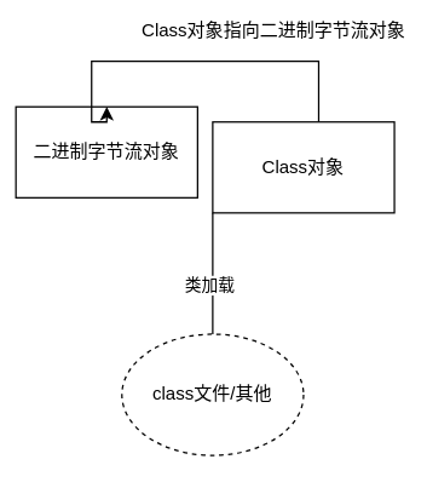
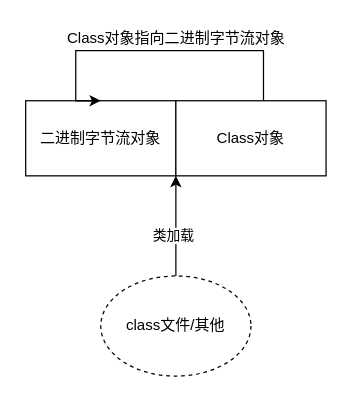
  <mxCell id="0" />
  <mxCell id="1" parent="0" />
- <mxCell id="2" value="二进制字节流对象" style="rounded=0;whiteSpace=wrap;html=1;" vertex="1" parent="1"><mxGeometry x="10" y="70" width="120" height="60" as="geometry" /></mxCell>
+ <mxCell id="2" value="二进制字节流对象" style="rounded=0;whiteSpace=wrap;html=1;" vertex="1" parent="1"><mxGeometry x="20" y="80" width="120" height="60" as="geometry" /></mxCell>
  <mxCell id="3" style="edgeStyle=orthogonalEdgeStyle;rounded=0;orthogonalLoop=1;jettySize=auto;html=1;entryX=0.5;entryY=0;entryDx=0;entryDy=0;" edge="1" parent="1" source="4" target="2"><mxGeometry relative="1" as="geometry"><Array as="points"><mxPoint x="210" y="40" /><mxPoint x="60" y="40" /><mxPoint x="60" y="80" /></Array></mxGeometry></mxCell>
  <mxCell id="4" value="Class对象" style="rounded=0;whiteSpace=wrap;html=1;" vertex="1" parent="1"><mxGeometry x="140" y="80" width="120" height="60" as="geometry" /></mxCell>
- <mxCell id="5" style="edgeStyle=orthogonalEdgeStyle;rounded=0;orthogonalLoop=1;jettySize=auto;html=1;entryX=0;entryY=1;entryDx=0;entryDy=0;endArrow=none;" edge="1" parent="1" source="7" target="4"><mxGeometry relative="1" as="geometry" /></mxCell>
+ <mxCell id="5" style="edgeStyle=orthogonalEdgeStyle;rounded=0;orthogonalLoop=1;jettySize=auto;html=1;entryX=0;entryY=1;entryDx=0;entryDy=0;" edge="1" parent="1" source="7" target="4"><mxGeometry relative="1" as="geometry" /></mxCell>
  <mxCell id="6" value="类加载" style="edgeLabel;html=1;align=center;verticalAlign=middle;resizable=0;points=[];" vertex="1" connectable="0" parent="5"><mxGeometry x="-0.185" y="3" relative="1" as="geometry"><mxPoint as="offset" /></mxGeometry></mxCell>
  <mxCell id="7" value="class文件/其他" style="ellipse;whiteSpace=wrap;html=1;dashed=1;" vertex="1" parent="1"><mxGeometry x="80" y="220" width="120" height="80" as="geometry" /></mxCell>
- <mxCell id="8" value="Class对象指向二进制字节流对象" style="text;html=1;align=center;verticalAlign=middle;resizable=0;points=[];autosize=1;" vertex="1" parent="1"><mxGeometry x="85" y="10" width="190" height="20" as="geometry" /></mxCell>
+ <mxCell id="8" value="Class对象指向二进制字节流对象" style="text;html=1;align=center;verticalAlign=middle;resizable=0;points=[];autosize=1;" vertex="1" parent="1"><mxGeometry x="45" y="20" width="190" height="20" as="geometry" /></mxCell>
